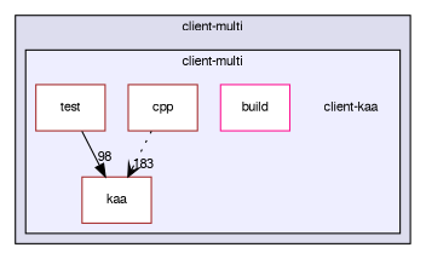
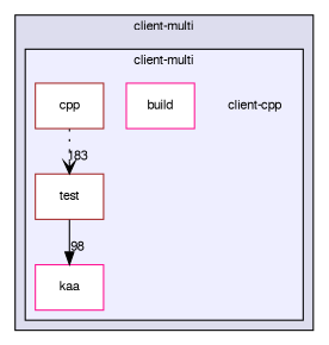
  digraph {
    compound=true
    node [color=brown fontname=FreeSans fontsize=10 shape=box fillcolor=white style=filled]
    edge [labeldistance=1.5 labelfontname=FreeSans labelfontsize=10]
-   n1 [color=deeppink label="client-kaa" shape=plaintext fillcolor="" style=""]
+   n1 [color=deeppink label="client-cpp" shape=plaintext fillcolor="" style=""]
    n2 [color=deeppink label=build]
    n3 [label=cpp]
-   n4 [label=kaa]
+   n4 [color=deeppink label=kaa]
    n5 [label=test]
    subgraph cluster_1 {
      bgcolor="#ddddee"
      fontname=FreeSans
      fontsize=10
      label="client-multi"
      pencolor=black
      subgraph cluster_2 {
        bgcolor="#eeeeff"
        fontname=FreeSans
        fontsize=10
        label="client-multi"
        pencolor=black
        n1
        n2
        n3
        n4
        n5
      }
    }
-   n3 -> n4 [arrowhead=vee headlabel=183 style=dotted]
+   n3 -> n5 [arrowhead=vee headlabel=183 style=dotted]
    n5 -> n4 [arrowhead=normal headlabel=98 style=solid]
  }
